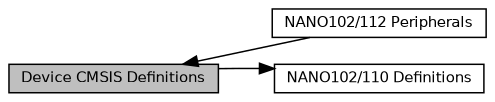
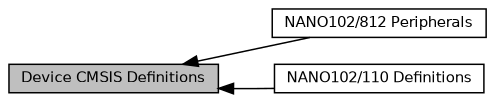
  digraph {
    rankdir=LR
    node [color=black fillcolor=white fontname=Helvetica fontsize=10 shape=box style=filled]
    edge [dir=back fontname=Helvetica fontsize=10 labelfontname=Helvetica labelfontsize=10 shape=plaintext style=solid]
    n1 [fillcolor=grey75 fontcolor=black height=0.2 label="Device CMSIS Definitions" width=0.4]
-   n2 [height=0.2 label="NANO102/112 Peripherals" width=0.4]
+   n2 [height=0.2 label="NANO102/812 Peripherals" width=0.4]
    n3 [height=0.2 label="NANO102/110 Definitions" width=0.4]
    n1 -> n2
-   n3 -> n1
+   n1 -> n3
  }
